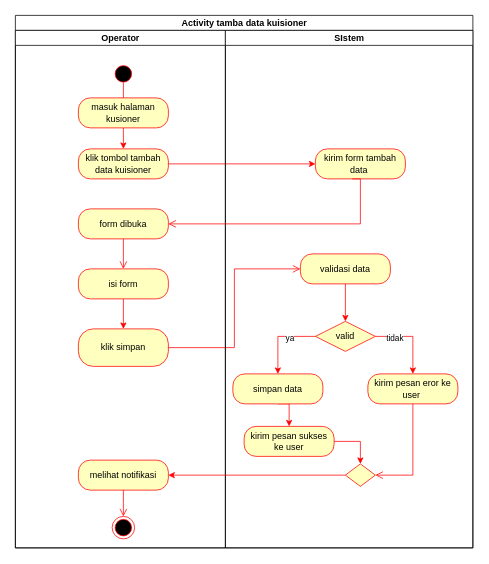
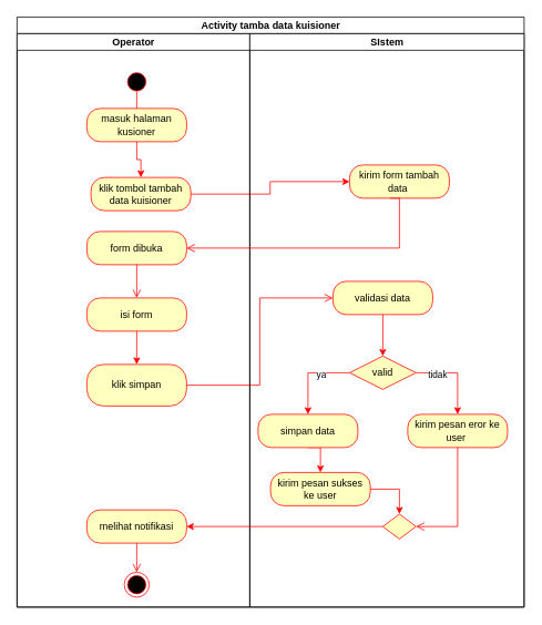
  <mxCell id="0" />
  <mxCell id="1" parent="0" />
  <mxCell id="2" value="Activity tamba data kuisioner" style="swimlane;childLayout=stackLayout;resizeParent=1;resizeParentMax=0;startSize=20;html=1;" vertex="1" parent="1"><mxGeometry x="20" y="20" width="610" height="710" as="geometry" /></mxCell>
  <mxCell id="3" value="Operator" style="swimlane;startSize=20;html=1;" vertex="1" parent="2"><mxGeometry y="20" width="280" height="690" as="geometry" /></mxCell>
  <mxCell id="4" value="" style="ellipse;html=1;shape=startState;fillColor=#000000;strokeColor=#ff0000;" vertex="1" parent="3"><mxGeometry x="129.0" y="43" width="30" height="30" as="geometry" /></mxCell>
  <mxCell id="5" value="" style="edgeStyle=orthogonalEdgeStyle;html=1;verticalAlign=bottom;endArrow=open;endSize=8;strokeColor=#ff0000;rounded=0;" edge="1" parent="3"><mxGeometry relative="1" as="geometry"><mxPoint x="144.0" y="100" as="targetPoint" /><mxPoint x="144" y="70" as="sourcePoint" /></mxGeometry></mxCell>
- <mxCell id="6" value="klik tombol tambah data kuisioner" style="rounded=1;whiteSpace=wrap;html=1;arcSize=40;fontColor=#000000;fillColor=#ffffc0;strokeColor=#ff0000;" vertex="1" parent="3"><mxGeometry x="84.0" y="158" width="120" height="40" as="geometry" /></mxCell>
+ <mxCell id="6" value="klik tombol tambah data kuisioner" style="rounded=1;whiteSpace=wrap;html=1;arcSize=40;fontColor=#000000;fillColor=#ffffc0;strokeColor=#ff0000;" vertex="1" parent="3"><mxGeometry x="89" y="173" width="120" height="40" as="geometry" /></mxCell>
  <mxCell id="7" value="form dibuka" style="rounded=1;whiteSpace=wrap;html=1;arcSize=40;fontColor=#000000;fillColor=#ffffc0;strokeColor=#ff0000;" vertex="1" parent="3"><mxGeometry x="84" y="238" width="120" height="40" as="geometry" /></mxCell>
  <mxCell id="8" value="" style="edgeStyle=orthogonalEdgeStyle;html=1;verticalAlign=bottom;endArrow=open;endSize=8;strokeColor=#ff0000;rounded=0;entryX=0.5;entryY=0;entryDx=0;entryDy=0;" edge="1" parent="3" source="7" target="10"><mxGeometry relative="1" as="geometry"><mxPoint x="144" y="328" as="targetPoint" /></mxGeometry></mxCell>
  <mxCell id="9" style="edgeStyle=orthogonalEdgeStyle;rounded=0;orthogonalLoop=1;jettySize=auto;html=1;exitX=0.5;exitY=1;exitDx=0;exitDy=0;entryX=0.5;entryY=0;entryDx=0;entryDy=0;strokeColor=light-dark(#ff0000, #ededed);" edge="1" parent="3" source="10" target="11"><mxGeometry relative="1" as="geometry" /></mxCell>
  <mxCell id="10" value="isi form" style="rounded=1;whiteSpace=wrap;html=1;arcSize=40;fontColor=#000000;fillColor=#ffffc0;strokeColor=#ff0000;" vertex="1" parent="3"><mxGeometry x="84" y="318" width="120" height="40" as="geometry" /></mxCell>
  <mxCell id="11" value="klik simpan" style="rounded=1;whiteSpace=wrap;html=1;arcSize=40;fontColor=#000000;fillColor=#ffffc0;strokeColor=#ff0000;" vertex="1" parent="3"><mxGeometry x="84" y="398" width="120" height="50" as="geometry" /></mxCell>
  <mxCell id="12" value="" style="ellipse;html=1;shape=endState;fillColor=#000000;strokeColor=#ff0000;" vertex="1" parent="3"><mxGeometry x="129.0" y="648" width="30" height="30" as="geometry" /></mxCell>
  <mxCell id="13" value="melihat notifikasi" style="rounded=1;whiteSpace=wrap;html=1;arcSize=40;fontColor=#000000;fillColor=#ffffc0;strokeColor=#ff0000;" vertex="1" parent="3"><mxGeometry x="84" y="573" width="120" height="40" as="geometry" /></mxCell>
  <mxCell id="14" value="" style="edgeStyle=orthogonalEdgeStyle;html=1;verticalAlign=bottom;endArrow=open;endSize=8;strokeColor=#ff0000;rounded=0;" edge="1" parent="3" source="13"><mxGeometry relative="1" as="geometry"><mxPoint x="144" y="648" as="targetPoint" /></mxGeometry></mxCell>
  <mxCell id="15" style="edgeStyle=orthogonalEdgeStyle;rounded=0;orthogonalLoop=1;jettySize=auto;html=1;exitX=0.5;exitY=1;exitDx=0;exitDy=0;entryX=0.5;entryY=0;entryDx=0;entryDy=0;strokeColor=#FF0000;" edge="1" parent="3" source="16" target="6"><mxGeometry relative="1" as="geometry" /></mxCell>
  <mxCell id="16" value="masuk halaman kusioner" style="rounded=1;whiteSpace=wrap;html=1;arcSize=40;fontColor=#000000;fillColor=#ffffc0;strokeColor=#ff0000;" vertex="1" parent="3"><mxGeometry x="84" y="90" width="120" height="40" as="geometry" /></mxCell>
  <mxCell id="17" style="edgeStyle=orthogonalEdgeStyle;rounded=0;orthogonalLoop=1;jettySize=auto;html=1;exitX=1;exitY=0.5;exitDx=0;exitDy=0;entryX=0;entryY=0.5;entryDx=0;entryDy=0;strokeColor=#FF0000;" edge="1" parent="2" source="6" target="20"><mxGeometry relative="1" as="geometry" /></mxCell>
  <mxCell id="18" value="" style="edgeStyle=orthogonalEdgeStyle;html=1;verticalAlign=bottom;endArrow=open;endSize=8;strokeColor=#ff0000;rounded=0;entryX=0;entryY=0.5;entryDx=0;entryDy=0;" edge="1" parent="2" source="11" target="22"><mxGeometry relative="1" as="geometry"><mxPoint x="235" y="518" as="targetPoint" /></mxGeometry></mxCell>
  <mxCell id="19" value="SIstem" style="swimlane;startSize=20;html=1;" vertex="1" parent="2"><mxGeometry x="280" y="20" width="330" height="690" as="geometry" /></mxCell>
  <mxCell id="20" value="kirim form tambah data&amp;nbsp;" style="rounded=1;whiteSpace=wrap;html=1;arcSize=40;fontColor=#000000;fillColor=#ffffc0;strokeColor=#ff0000;" vertex="1" parent="19"><mxGeometry x="120" y="158" width="120" height="40" as="geometry" /></mxCell>
  <mxCell id="21" style="edgeStyle=orthogonalEdgeStyle;rounded=0;orthogonalLoop=1;jettySize=auto;html=1;exitX=0.5;exitY=1;exitDx=0;exitDy=0;entryX=0.5;entryY=0;entryDx=0;entryDy=0;strokeColor=light-dark(#ff0000, #ededed);" edge="1" parent="19" source="22" target="27"><mxGeometry relative="1" as="geometry" /></mxCell>
  <mxCell id="22" value="validasi data" style="rounded=1;whiteSpace=wrap;html=1;arcSize=40;fontColor=#000000;fillColor=#ffffc0;strokeColor=#ff0000;" vertex="1" parent="19"><mxGeometry x="100" y="298" width="120" height="40" as="geometry" /></mxCell>
  <mxCell id="23" style="edgeStyle=orthogonalEdgeStyle;rounded=0;orthogonalLoop=1;jettySize=auto;html=1;exitX=0;exitY=0.5;exitDx=0;exitDy=0;entryX=0.5;entryY=0;entryDx=0;entryDy=0;strokeColor=#FF0000;" edge="1" parent="19" source="27" target="32"><mxGeometry relative="1" as="geometry" /></mxCell>
  <mxCell id="24" value="ya" style="edgeLabel;html=1;align=center;verticalAlign=middle;resizable=0;points=[];" vertex="1" connectable="0" parent="23"><mxGeometry x="-0.3" y="2" relative="1" as="geometry"><mxPoint as="offset" /></mxGeometry></mxCell>
  <mxCell id="25" style="edgeStyle=orthogonalEdgeStyle;rounded=0;orthogonalLoop=1;jettySize=auto;html=1;exitX=1;exitY=0.5;exitDx=0;exitDy=0;entryX=0.5;entryY=0;entryDx=0;entryDy=0;strokeColor=light-dark(#ff0000, #ededed);" edge="1" parent="19" source="27" target="29"><mxGeometry relative="1" as="geometry" /></mxCell>
  <mxCell id="26" value="tidak" style="edgeLabel;html=1;align=center;verticalAlign=middle;resizable=0;points=[];" vertex="1" connectable="0" parent="25"><mxGeometry x="-0.5" y="-1" relative="1" as="geometry"><mxPoint as="offset" /></mxGeometry></mxCell>
  <mxCell id="27" value="valid" style="rhombus;whiteSpace=wrap;html=1;fontColor=#000000;fillColor=#ffffc0;strokeColor=#ff0000;" vertex="1" parent="19"><mxGeometry x="120" y="388" width="80" height="40" as="geometry" /></mxCell>
  <mxCell id="28" value="" style="edgeStyle=elbowEdgeStyle;html=1;verticalAlign=bottom;endArrow=open;endSize=8;strokeColor=#ff0000;rounded=0;" edge="1" parent="19"><mxGeometry relative="1" as="geometry"><mxPoint x="-76" y="258" as="targetPoint" /><mxPoint x="169" y="198" as="sourcePoint" /><Array as="points"><mxPoint x="180" y="258" /></Array></mxGeometry></mxCell>
  <mxCell id="29" value="kirim pesan eror ke user&amp;nbsp;" style="rounded=1;whiteSpace=wrap;html=1;arcSize=40;fontColor=#000000;fillColor=#ffffc0;strokeColor=#ff0000;" vertex="1" parent="19"><mxGeometry x="190" y="458" width="120" height="40" as="geometry" /></mxCell>
  <mxCell id="30" value="" style="edgeStyle=orthogonalEdgeStyle;html=1;verticalAlign=bottom;endArrow=open;endSize=8;strokeColor=#ff0000;rounded=0;entryX=1;entryY=0.5;entryDx=0;entryDy=0;" edge="1" parent="19" source="29" target="35"><mxGeometry relative="1" as="geometry"><mxPoint x="250" y="558" as="targetPoint" /></mxGeometry></mxCell>
  <mxCell id="31" style="edgeStyle=orthogonalEdgeStyle;rounded=0;orthogonalLoop=1;jettySize=auto;html=1;exitX=0.5;exitY=1;exitDx=0;exitDy=0;entryX=0.5;entryY=0;entryDx=0;entryDy=0;strokeColor=#FF0000;" edge="1" parent="19" source="32" target="34"><mxGeometry relative="1" as="geometry" /></mxCell>
  <mxCell id="32" value="simpan data" style="rounded=1;whiteSpace=wrap;html=1;arcSize=40;fontColor=#000000;fillColor=#ffffc0;strokeColor=#ff0000;" vertex="1" parent="19"><mxGeometry x="10" y="458" width="120" height="40" as="geometry" /></mxCell>
  <mxCell id="33" style="edgeStyle=orthogonalEdgeStyle;rounded=0;orthogonalLoop=1;jettySize=auto;html=1;exitX=1;exitY=0.5;exitDx=0;exitDy=0;entryX=0.5;entryY=0;entryDx=0;entryDy=0;strokeColor=#FF0000;" edge="1" parent="19" source="34" target="35"><mxGeometry relative="1" as="geometry" /></mxCell>
  <mxCell id="34" value="kirim pesan sukses ke user" style="rounded=1;whiteSpace=wrap;html=1;arcSize=40;fontColor=#000000;fillColor=#ffffc0;strokeColor=#ff0000;" vertex="1" parent="19"><mxGeometry x="25" y="528" width="120" height="40" as="geometry" /></mxCell>
  <mxCell id="35" value="" style="rhombus;whiteSpace=wrap;html=1;fontColor=#000000;fillColor=#ffffc0;strokeColor=#ff0000;" vertex="1" parent="19"><mxGeometry x="160" y="578" width="40" height="30" as="geometry" /></mxCell>
  <mxCell id="36" style="edgeStyle=orthogonalEdgeStyle;rounded=0;orthogonalLoop=1;jettySize=auto;html=1;exitX=0;exitY=0.5;exitDx=0;exitDy=0;entryX=1;entryY=0.5;entryDx=0;entryDy=0;strokeColor=#FF0000;" edge="1" parent="2" source="35" target="13"><mxGeometry relative="1" as="geometry" /></mxCell>
